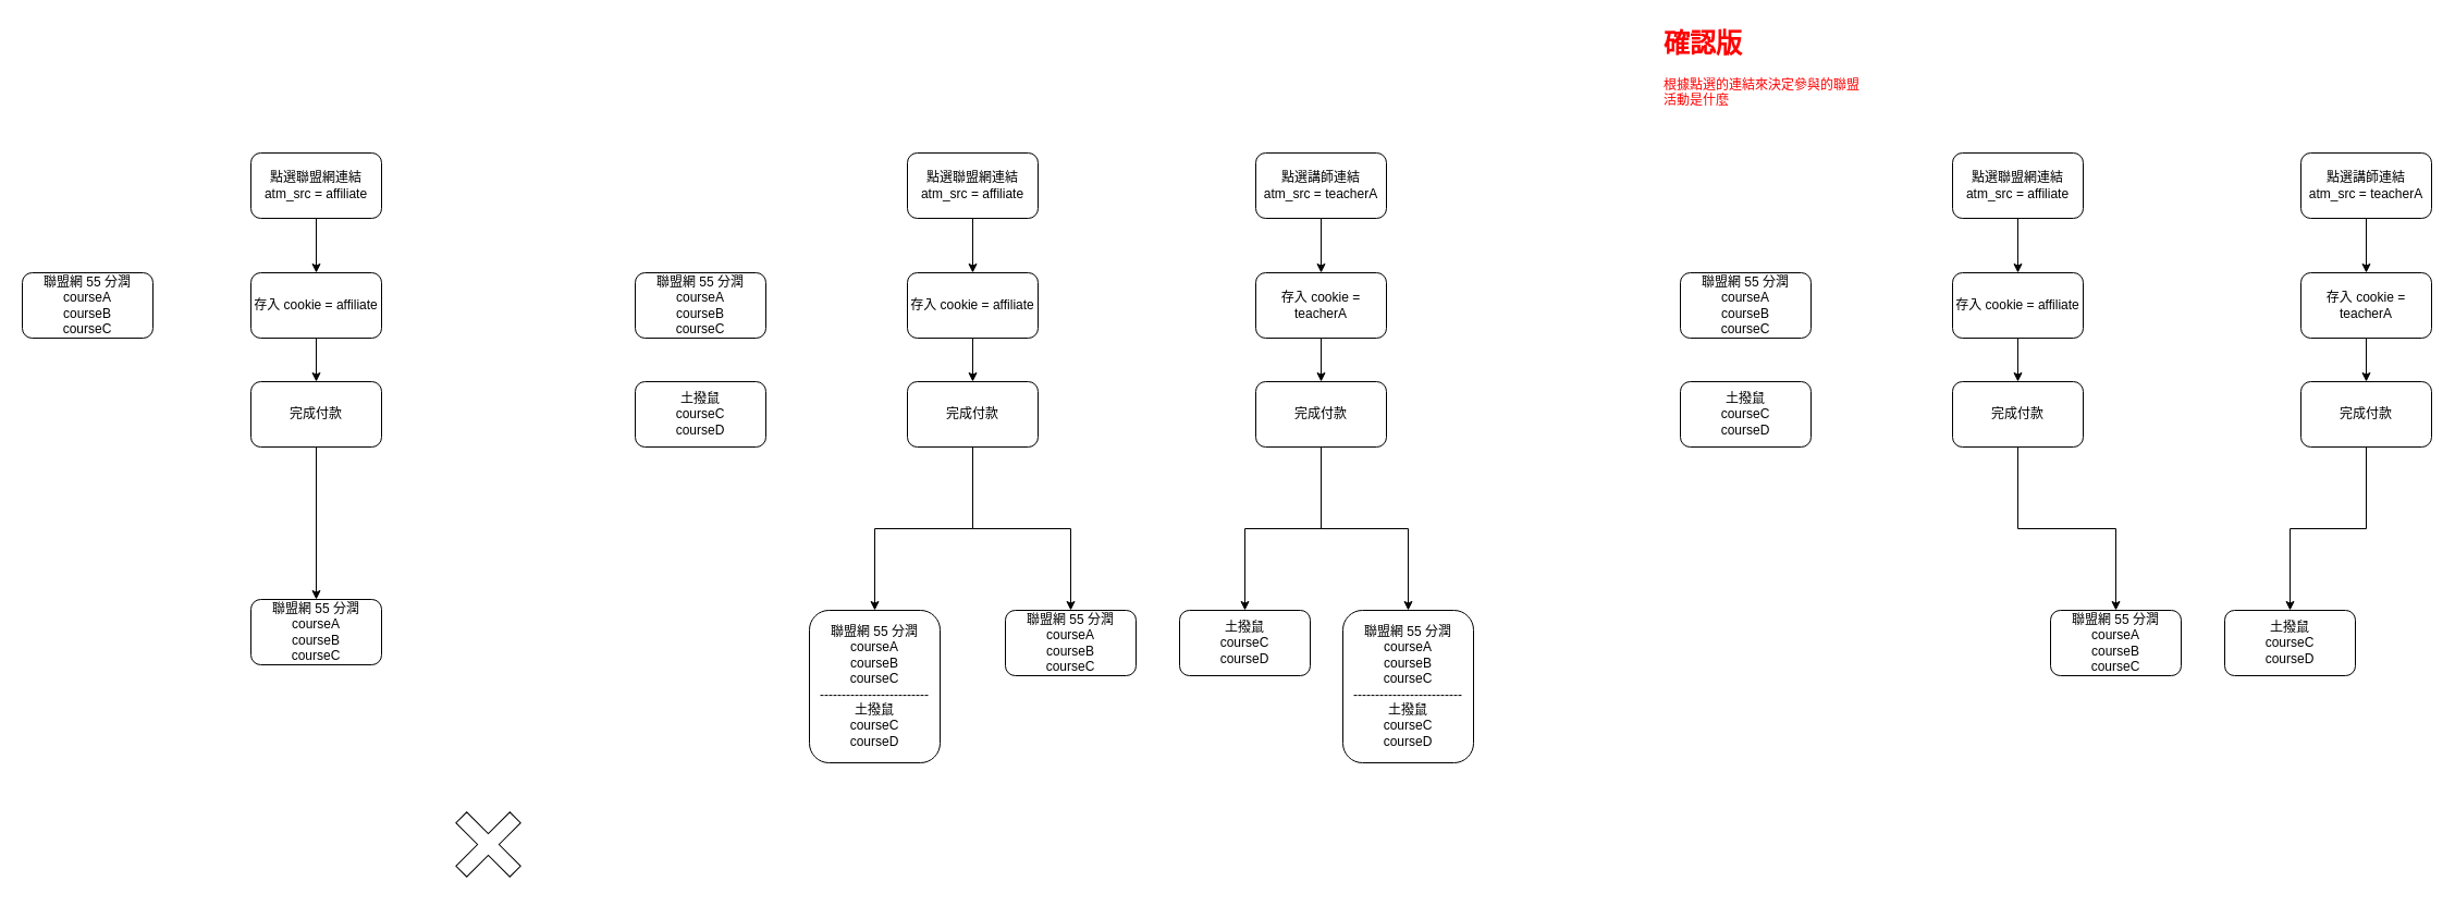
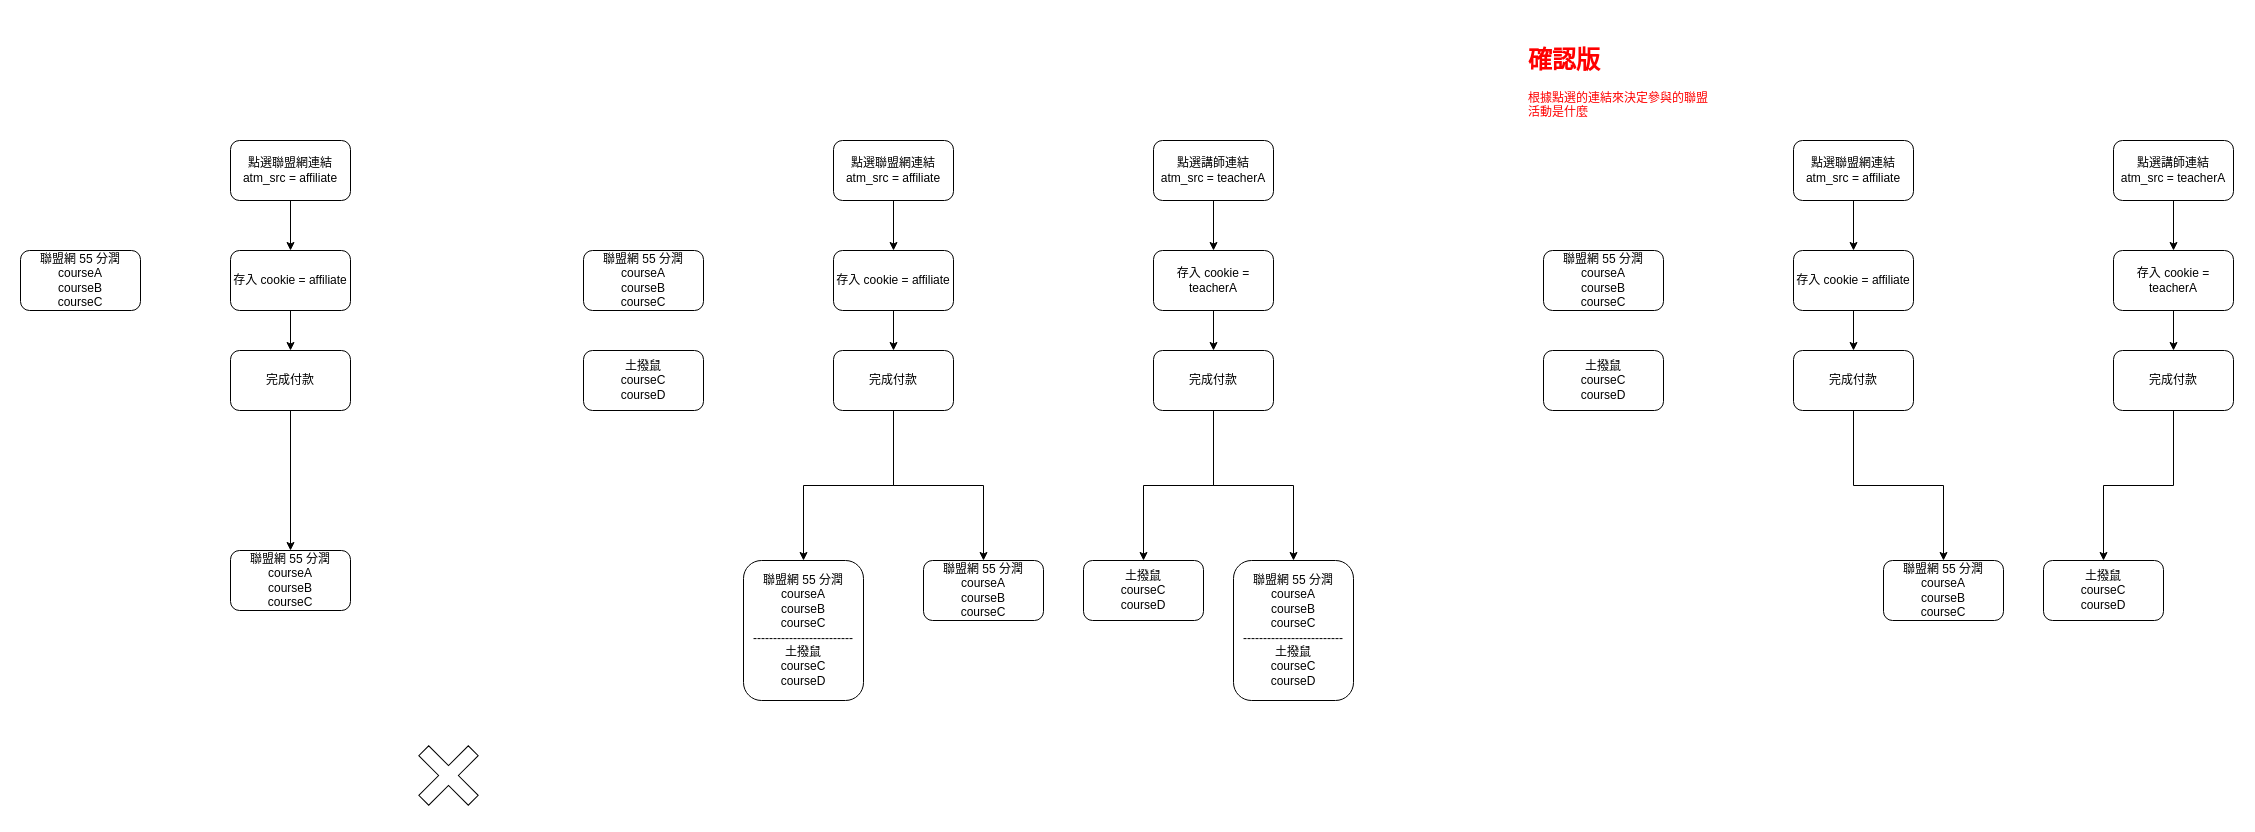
  <mxCell id="0" />
  <mxCell id="1" parent="0" />
  <mxCell id="2" style="edgeStyle=orthogonalEdgeStyle;rounded=0;orthogonalLoop=1;jettySize=auto;html=1;exitX=0.5;exitY=1;exitDx=0;exitDy=0;entryX=0.5;entryY=0;entryDx=0;entryDy=0;" edge="1" parent="1" source="3" target="7"><mxGeometry relative="1" as="geometry" /></mxCell>
  <mxCell id="3" value="點選聯盟網連結&lt;br&gt;atm_src = affiliate" style="rounded=1;whiteSpace=wrap;html=1;" vertex="1" parent="1"><mxGeometry x="833" y="140" width="120" height="60" as="geometry" /></mxCell>
  <mxCell id="4" style="edgeStyle=orthogonalEdgeStyle;rounded=0;orthogonalLoop=1;jettySize=auto;html=1;exitX=0.5;exitY=1;exitDx=0;exitDy=0;" edge="1" parent="1" source="5" target="9"><mxGeometry relative="1" as="geometry" /></mxCell>
  <mxCell id="5" value="點選講師連結&lt;br&gt;atm_src = teacherA" style="rounded=1;whiteSpace=wrap;html=1;" vertex="1" parent="1"><mxGeometry x="1153" y="140" width="120" height="60" as="geometry" /></mxCell>
  <mxCell id="6" style="edgeStyle=orthogonalEdgeStyle;rounded=0;orthogonalLoop=1;jettySize=auto;html=1;exitX=0.5;exitY=1;exitDx=0;exitDy=0;entryX=0.5;entryY=0;entryDx=0;entryDy=0;" edge="1" parent="1" source="7" target="14"><mxGeometry relative="1" as="geometry" /></mxCell>
  <mxCell id="7" value="存入 cookie = affiliate" style="rounded=1;whiteSpace=wrap;html=1;" vertex="1" parent="1"><mxGeometry x="833" y="250" width="120" height="60" as="geometry" /></mxCell>
  <mxCell id="8" style="edgeStyle=orthogonalEdgeStyle;rounded=0;orthogonalLoop=1;jettySize=auto;html=1;exitX=0.5;exitY=1;exitDx=0;exitDy=0;entryX=0.5;entryY=0;entryDx=0;entryDy=0;" edge="1" parent="1" source="9" target="17"><mxGeometry relative="1" as="geometry" /></mxCell>
  <mxCell id="9" value="存入 cookie = teacherA" style="rounded=1;whiteSpace=wrap;html=1;" vertex="1" parent="1"><mxGeometry x="1153" y="250" width="120" height="60" as="geometry" /></mxCell>
  <mxCell id="10" value="聯盟網 55 分潤&lt;br&gt;courseA&lt;br&gt;courseB&lt;br&gt;courseC" style="rounded=1;whiteSpace=wrap;html=1;" vertex="1" parent="1"><mxGeometry x="923" y="560" width="120" height="60" as="geometry" /></mxCell>
  <mxCell id="11" value="土撥鼠&lt;br&gt;courseC&lt;br&gt;courseD" style="rounded=1;whiteSpace=wrap;html=1;" vertex="1" parent="1"><mxGeometry x="1083" y="560" width="120" height="60" as="geometry" /></mxCell>
  <mxCell id="12" style="edgeStyle=orthogonalEdgeStyle;rounded=0;orthogonalLoop=1;jettySize=auto;html=1;exitX=0.5;exitY=1;exitDx=0;exitDy=0;" edge="1" parent="1" source="14" target="10"><mxGeometry relative="1" as="geometry" /></mxCell>
  <mxCell id="13" style="edgeStyle=orthogonalEdgeStyle;rounded=0;orthogonalLoop=1;jettySize=auto;html=1;exitX=0.5;exitY=1;exitDx=0;exitDy=0;" edge="1" parent="1" source="14" target="18"><mxGeometry relative="1" as="geometry" /></mxCell>
  <mxCell id="14" value="完成付款" style="rounded=1;whiteSpace=wrap;html=1;" vertex="1" parent="1"><mxGeometry x="833" y="350" width="120" height="60" as="geometry" /></mxCell>
  <mxCell id="15" style="edgeStyle=orthogonalEdgeStyle;rounded=0;orthogonalLoop=1;jettySize=auto;html=1;exitX=0.5;exitY=1;exitDx=0;exitDy=0;" edge="1" parent="1" source="17" target="11"><mxGeometry relative="1" as="geometry" /></mxCell>
  <mxCell id="16" style="edgeStyle=orthogonalEdgeStyle;rounded=0;orthogonalLoop=1;jettySize=auto;html=1;exitX=0.5;exitY=1;exitDx=0;exitDy=0;" edge="1" parent="1" source="17" target="19"><mxGeometry relative="1" as="geometry" /></mxCell>
  <mxCell id="17" value="完成付款" style="rounded=1;whiteSpace=wrap;html=1;" vertex="1" parent="1"><mxGeometry x="1153" y="350" width="120" height="60" as="geometry" /></mxCell>
  <mxCell id="18" value="聯盟網 55 分潤&lt;br&gt;courseA&lt;br&gt;courseB&lt;br&gt;courseC&lt;br&gt;-------------------------&lt;br&gt;土撥鼠&lt;br&gt;courseC&lt;br&gt;courseD" style="rounded=1;whiteSpace=wrap;html=1;" vertex="1" parent="1"><mxGeometry x="743" y="560" width="120" height="140" as="geometry" /></mxCell>
  <mxCell id="19" value="聯盟網 55 分潤&lt;br&gt;courseA&lt;br&gt;courseB&lt;br&gt;courseC&lt;br&gt;-------------------------&lt;br&gt;土撥鼠&lt;br&gt;courseC&lt;br&gt;courseD" style="rounded=1;whiteSpace=wrap;html=1;" vertex="1" parent="1"><mxGeometry x="1233" y="560" width="120" height="140" as="geometry" /></mxCell>
  <mxCell id="20" value="聯盟網 55 分潤&lt;br&gt;courseA&lt;br&gt;courseB&lt;br&gt;courseC" style="rounded=1;whiteSpace=wrap;html=1;" vertex="1" parent="1"><mxGeometry x="20" y="250" width="120" height="60" as="geometry" /></mxCell>
  <mxCell id="21" value="土撥鼠&lt;br&gt;courseC&lt;br&gt;courseD" style="rounded=1;whiteSpace=wrap;html=1;" vertex="1" parent="1"><mxGeometry x="583" y="350" width="120" height="60" as="geometry" /></mxCell>
  <mxCell id="22" style="edgeStyle=orthogonalEdgeStyle;rounded=0;orthogonalLoop=1;jettySize=auto;html=1;exitX=0.5;exitY=1;exitDx=0;exitDy=0;entryX=0.5;entryY=0;entryDx=0;entryDy=0;" edge="1" parent="1" source="23" target="25"><mxGeometry relative="1" as="geometry" /></mxCell>
  <mxCell id="23" value="點選聯盟網連結&lt;br&gt;atm_src = affiliate" style="rounded=1;whiteSpace=wrap;html=1;" vertex="1" parent="1"><mxGeometry x="230" y="140" width="120" height="60" as="geometry" /></mxCell>
  <mxCell id="24" style="edgeStyle=orthogonalEdgeStyle;rounded=0;orthogonalLoop=1;jettySize=auto;html=1;exitX=0.5;exitY=1;exitDx=0;exitDy=0;entryX=0.5;entryY=0;entryDx=0;entryDy=0;" edge="1" parent="1" source="25" target="28"><mxGeometry relative="1" as="geometry" /></mxCell>
  <mxCell id="25" value="存入 cookie = affiliate" style="rounded=1;whiteSpace=wrap;html=1;" vertex="1" parent="1"><mxGeometry x="230" y="250" width="120" height="60" as="geometry" /></mxCell>
  <mxCell id="26" value="聯盟網 55 分潤&lt;br&gt;courseA&lt;br&gt;courseB&lt;br&gt;courseC" style="rounded=1;whiteSpace=wrap;html=1;" vertex="1" parent="1"><mxGeometry x="230" y="550" width="120" height="60" as="geometry" /></mxCell>
  <mxCell id="27" style="edgeStyle=orthogonalEdgeStyle;rounded=0;orthogonalLoop=1;jettySize=auto;html=1;exitX=0.5;exitY=1;exitDx=0;exitDy=0;" edge="1" parent="1" source="28" target="26"><mxGeometry relative="1" as="geometry" /></mxCell>
  <mxCell id="28" value="完成付款" style="rounded=1;whiteSpace=wrap;html=1;" vertex="1" parent="1"><mxGeometry x="230" y="350" width="120" height="60" as="geometry" /></mxCell>
  <mxCell id="29" value="聯盟網 55 分潤&lt;br&gt;courseA&lt;br&gt;courseB&lt;br&gt;courseC" style="rounded=1;whiteSpace=wrap;html=1;" vertex="1" parent="1"><mxGeometry x="583" y="250" width="120" height="60" as="geometry" /></mxCell>
  <mxCell id="30" value="" style="shape=cross;whiteSpace=wrap;html=1;rotation=-45;" vertex="1" parent="1"><mxGeometry x="413" y="740" width="70" height="70" as="geometry" /></mxCell>
  <mxCell id="31" style="edgeStyle=orthogonalEdgeStyle;rounded=0;orthogonalLoop=1;jettySize=auto;html=1;exitX=0.5;exitY=1;exitDx=0;exitDy=0;entryX=0.5;entryY=0;entryDx=0;entryDy=0;" edge="1" parent="1" source="32" target="36"><mxGeometry relative="1" as="geometry" /></mxCell>
  <mxCell id="32" value="點選聯盟網連結&lt;br&gt;atm_src = affiliate" style="rounded=1;whiteSpace=wrap;html=1;" vertex="1" parent="1"><mxGeometry x="1793" y="140" width="120" height="60" as="geometry" /></mxCell>
  <mxCell id="33" style="edgeStyle=orthogonalEdgeStyle;rounded=0;orthogonalLoop=1;jettySize=auto;html=1;exitX=0.5;exitY=1;exitDx=0;exitDy=0;" edge="1" parent="1" source="34" target="38"><mxGeometry relative="1" as="geometry" /></mxCell>
  <mxCell id="34" value="點選講師連結&lt;br&gt;atm_src = teacherA" style="rounded=1;whiteSpace=wrap;html=1;" vertex="1" parent="1"><mxGeometry x="2113" y="140" width="120" height="60" as="geometry" /></mxCell>
  <mxCell id="35" style="edgeStyle=orthogonalEdgeStyle;rounded=0;orthogonalLoop=1;jettySize=auto;html=1;exitX=0.5;exitY=1;exitDx=0;exitDy=0;entryX=0.5;entryY=0;entryDx=0;entryDy=0;" edge="1" parent="1" source="36" target="42"><mxGeometry relative="1" as="geometry" /></mxCell>
  <mxCell id="36" value="存入 cookie = affiliate" style="rounded=1;whiteSpace=wrap;html=1;" vertex="1" parent="1"><mxGeometry x="1793" y="250" width="120" height="60" as="geometry" /></mxCell>
  <mxCell id="37" style="edgeStyle=orthogonalEdgeStyle;rounded=0;orthogonalLoop=1;jettySize=auto;html=1;exitX=0.5;exitY=1;exitDx=0;exitDy=0;entryX=0.5;entryY=0;entryDx=0;entryDy=0;" edge="1" parent="1" source="38" target="44"><mxGeometry relative="1" as="geometry" /></mxCell>
  <mxCell id="38" value="存入 cookie = teacherA" style="rounded=1;whiteSpace=wrap;html=1;" vertex="1" parent="1"><mxGeometry x="2113" y="250" width="120" height="60" as="geometry" /></mxCell>
  <mxCell id="39" value="聯盟網 55 分潤&lt;br&gt;courseA&lt;br&gt;courseB&lt;br&gt;courseC" style="rounded=1;whiteSpace=wrap;html=1;" vertex="1" parent="1"><mxGeometry x="1883" y="560" width="120" height="60" as="geometry" /></mxCell>
  <mxCell id="40" value="土撥鼠&lt;br&gt;courseC&lt;br&gt;courseD" style="rounded=1;whiteSpace=wrap;html=1;" vertex="1" parent="1"><mxGeometry x="2043" y="560" width="120" height="60" as="geometry" /></mxCell>
  <mxCell id="41" style="edgeStyle=orthogonalEdgeStyle;rounded=0;orthogonalLoop=1;jettySize=auto;html=1;exitX=0.5;exitY=1;exitDx=0;exitDy=0;" edge="1" parent="1" source="42" target="39"><mxGeometry relative="1" as="geometry" /></mxCell>
  <mxCell id="42" value="完成付款" style="rounded=1;whiteSpace=wrap;html=1;" vertex="1" parent="1"><mxGeometry x="1793" y="350" width="120" height="60" as="geometry" /></mxCell>
  <mxCell id="43" style="edgeStyle=orthogonalEdgeStyle;rounded=0;orthogonalLoop=1;jettySize=auto;html=1;exitX=0.5;exitY=1;exitDx=0;exitDy=0;" edge="1" parent="1" source="44" target="40"><mxGeometry relative="1" as="geometry" /></mxCell>
  <mxCell id="44" value="完成付款" style="rounded=1;whiteSpace=wrap;html=1;" vertex="1" parent="1"><mxGeometry x="2113" y="350" width="120" height="60" as="geometry" /></mxCell>
  <mxCell id="45" value="土撥鼠&lt;br&gt;courseC&lt;br&gt;courseD" style="rounded=1;whiteSpace=wrap;html=1;" vertex="1" parent="1"><mxGeometry x="1543" y="350" width="120" height="60" as="geometry" /></mxCell>
  <mxCell id="46" value="聯盟網 55 分潤&lt;br&gt;courseA&lt;br&gt;courseB&lt;br&gt;courseC" style="rounded=1;whiteSpace=wrap;html=1;" vertex="1" parent="1"><mxGeometry x="1543" y="250" width="120" height="60" as="geometry" /></mxCell>
- <mxCell id="47" value="&lt;h1&gt;&lt;font color=&quot;#ff0000&quot;&gt;確認版&lt;/font&gt;&lt;/h1&gt;&lt;p&gt;&lt;font color=&quot;#ff0000&quot;&gt;根據點選的連結來決定參與的聯盟活動是什麼&lt;/font&gt;&lt;/p&gt;" style="text;html=1;strokeColor=none;fillColor=none;spacing=5;spacingTop=-20;whiteSpace=wrap;overflow=hidden;rounded=0;" vertex="1" parent="1"><mxGeometry x="1523" y="20" width="190" height="120" as="geometry" /></mxCell>
+ <mxCell id="47" value="&lt;h1&gt;&lt;font color=&quot;#ff0000&quot;&gt;確認版&lt;/font&gt;&lt;/h1&gt;&lt;p&gt;&lt;font color=&quot;#ff0000&quot;&gt;根據點選的連結來決定參與的聯盟活動是什麼&lt;/font&gt;&lt;/p&gt;" style="text;html=1;strokeColor=none;fillColor=none;spacing=5;spacingTop=-20;whiteSpace=wrap;overflow=hidden;rounded=0;" vertex="1" parent="1"><mxGeometry x="1523" y="40" width="190" height="120" as="geometry" /></mxCell>
